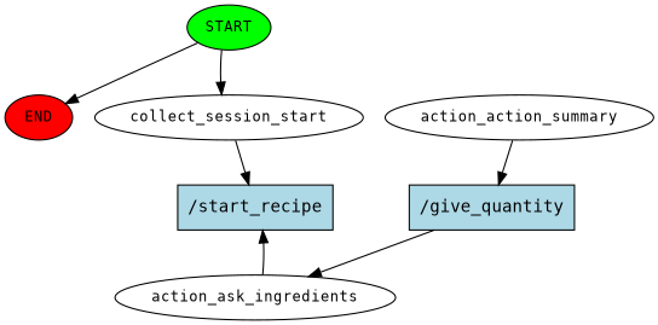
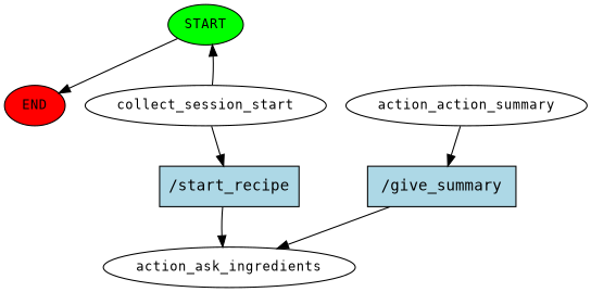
  digraph {
    fontname="DejaVu Sans Mono"
    node [fontname="DejaVu Sans Mono" fontsize=12 style=filled]
    edge [fontname="DejaVu Sans Mono"]
    n1 [fillcolor=green label=START]
    n2 [fillcolor=red label=END]
    n3 [label=collect_session_start style=""]
    n4 [fillcolor=lightblue label="/start_recipe" shape=rect fontsize=""]
    n5 [label=action_ask_ingredients style=""]
    n6 [label=action_action_summary style=""]
-   n7 [fillcolor=lightblue label="/give_quantity" shape=rect fontsize=""]
+   n7 [fillcolor=lightblue label="/give_summary" shape=rect fontsize=""]
    n1 -> n2
-   n1 -> n3
+   n3 -> n1
    n3 -> n4
-   n5 -> n4
+   n4 -> n5
    n6 -> n7
    n7 -> n5
  }
